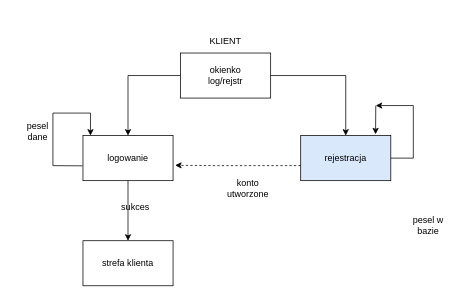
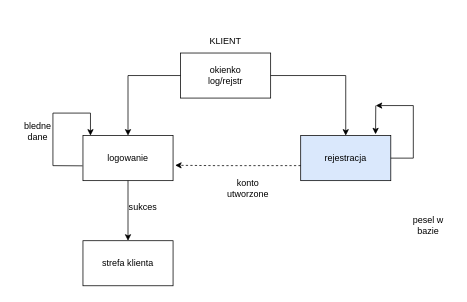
  <mxCell id="0" />
  <mxCell id="1" parent="0" />
  <mxCell id="2" value="KLIENT&lt;br&gt;" style="text;html=1;strokeColor=none;fillColor=none;align=center;verticalAlign=middle;whiteSpace=wrap;rounded=0;" vertex="1" parent="1"><mxGeometry x="240" width="120" height="70" as="geometry" y="20" /></mxCell>
  <mxCell id="3" value="okienko&lt;br&gt;log/rejstr" style="rounded=0;whiteSpace=wrap;html=1;" vertex="1" parent="1"><mxGeometry x="240" y="70" width="120" height="60" as="geometry" /></mxCell>
  <mxCell id="4" value="" style="edgeStyle=segmentEdgeStyle;endArrow=classic;html=1;rounded=0;exitX=0;exitY=0.5;exitDx=0;exitDy=0;" edge="1" parent="1" source="3"><mxGeometry width="50" height="50" relative="1" as="geometry"><mxPoint x="160" y="140" as="sourcePoint" /><mxPoint x="170" y="180" as="targetPoint" /></mxGeometry></mxCell>
  <mxCell id="5" value="" style="edgeStyle=segmentEdgeStyle;endArrow=classic;html=1;rounded=0;exitX=1;exitY=0.5;exitDx=0;exitDy=0;" edge="1" parent="1" source="3"><mxGeometry width="50" height="50" relative="1" as="geometry"><mxPoint x="440" y="170" as="sourcePoint" /><mxPoint x="460" y="180" as="targetPoint" /><Array as="points"><mxPoint x="460" y="100" /><mxPoint x="460" y="180" /></Array></mxGeometry></mxCell>
  <mxCell id="6" value="rejestracja" style="rounded=0;whiteSpace=wrap;html=1;fillColor=#dae8fc;" vertex="1" parent="1"><mxGeometry x="400" y="180" width="120" height="60" as="geometry" /></mxCell>
  <mxCell id="7" value="logowanie" style="rounded=0;whiteSpace=wrap;html=1;" vertex="1" parent="1"><mxGeometry x="110" y="180" width="120" height="60" as="geometry" /></mxCell>
  <mxCell id="8" value="" style="endArrow=classic;html=1;rounded=0;exitX=0.5;exitY=1;exitDx=0;exitDy=0;" edge="1" parent="1" source="7"><mxGeometry width="50" height="50" relative="1" as="geometry"><mxPoint x="-190" y="250" as="sourcePoint" /><mxPoint x="170" y="320" as="targetPoint" /></mxGeometry></mxCell>
  <mxCell id="9" value="" style="edgeStyle=elbowEdgeStyle;elbow=vertical;endArrow=classic;html=1;rounded=0;" edge="1" parent="1"><mxGeometry width="50" height="50" relative="1" as="geometry"><mxPoint x="70" y="220" as="sourcePoint" /><mxPoint x="120" y="180" as="targetPoint" /><Array as="points"><mxPoint x="100" y="150" /></Array></mxGeometry></mxCell>
  <mxCell id="10" value="" style="endArrow=none;html=1;rounded=0;entryX=-0.005;entryY=0.671;entryDx=0;entryDy=0;entryPerimeter=0;" edge="1" parent="1" target="7"><mxGeometry width="50" height="50" relative="1" as="geometry"><mxPoint x="70" y="220" as="sourcePoint" /><mxPoint x="330" y="280" as="targetPoint" /></mxGeometry></mxCell>
- <mxCell id="11" value="pesel dane" style="text;html=1;strokeColor=none;fillColor=none;align=center;verticalAlign=middle;whiteSpace=wrap;rounded=0;" vertex="1" parent="1"><mxGeometry x="20" y="160" width="60" height="30" as="geometry" /></mxCell>
- <mxCell id="12" value="sukces" style="text;html=1;strokeColor=none;fillColor=none;align=center;verticalAlign=middle;whiteSpace=wrap;rounded=0;" vertex="1" parent="1"><mxGeometry x="150" y="260" width="60" height="30" as="geometry" /></mxCell>
+ <mxCell id="11" value="bledne dane" style="text;html=1;strokeColor=none;fillColor=none;align=center;verticalAlign=middle;whiteSpace=wrap;rounded=0;" vertex="1" parent="1"><mxGeometry x="20" y="160" width="60" height="30" as="geometry" /></mxCell>
+ <mxCell id="12" value="sukces" style="text;html=1;strokeColor=none;fillColor=none;align=center;verticalAlign=middle;whiteSpace=wrap;rounded=0;" vertex="1" parent="1"><mxGeometry x="160" y="260" width="60" height="30" as="geometry" /></mxCell>
  <mxCell id="13" value="strefa klienta" style="rounded=0;whiteSpace=wrap;html=1;" vertex="1" parent="1"><mxGeometry x="110" y="320" width="120" height="60" as="geometry" /></mxCell>
  <mxCell id="14" value="" style="edgeStyle=elbowEdgeStyle;elbow=horizontal;endArrow=classic;html=1;rounded=0;exitX=1;exitY=0.5;exitDx=0;exitDy=0;" edge="1" parent="1" source="6"><mxGeometry width="50" height="50" relative="1" as="geometry"><mxPoint x="570" y="200" as="sourcePoint" /><mxPoint x="500" y="140" as="targetPoint" /><Array as="points"><mxPoint x="550" y="170" /></Array></mxGeometry></mxCell>
  <mxCell id="15" value="" style="endArrow=classic;html=1;rounded=0;entryX=0.831;entryY=-0.03;entryDx=0;entryDy=0;entryPerimeter=0;" edge="1" parent="1" target="6"><mxGeometry width="50" height="50" relative="1" as="geometry"><mxPoint x="500" y="140" as="sourcePoint" /><mxPoint x="540" y="140" as="targetPoint" /></mxGeometry></mxCell>
  <mxCell id="16" value="pesel w bazie" style="text;html=1;strokeColor=none;fillColor=none;align=center;verticalAlign=middle;whiteSpace=wrap;rounded=0;" vertex="1" parent="1"><mxGeometry x="540" y="285" width="60" height="30" as="geometry" /></mxCell>
  <mxCell id="17" value="" style="edgeStyle=segmentEdgeStyle;endArrow=classic;html=1;rounded=0;exitX=0;exitY=0.666;exitDx=0;exitDy=0;exitPerimeter=0;entryX=1.023;entryY=0.659;entryDx=0;entryDy=0;entryPerimeter=0;dashed=1;" edge="1" parent="1" source="6" target="7"><mxGeometry width="50" height="50" relative="1" as="geometry"><mxPoint x="310" y="220" as="sourcePoint" /><mxPoint x="290" y="200" as="targetPoint" /><Array as="points"><mxPoint x="290" y="220" /></Array></mxGeometry></mxCell>
  <mxCell id="18" value="konto utworzone" style="text;html=1;strokeColor=none;fillColor=none;align=center;verticalAlign=middle;whiteSpace=wrap;rounded=0;" vertex="1" parent="1"><mxGeometry x="300" y="235" width="60" height="30" as="geometry" /></mxCell>
